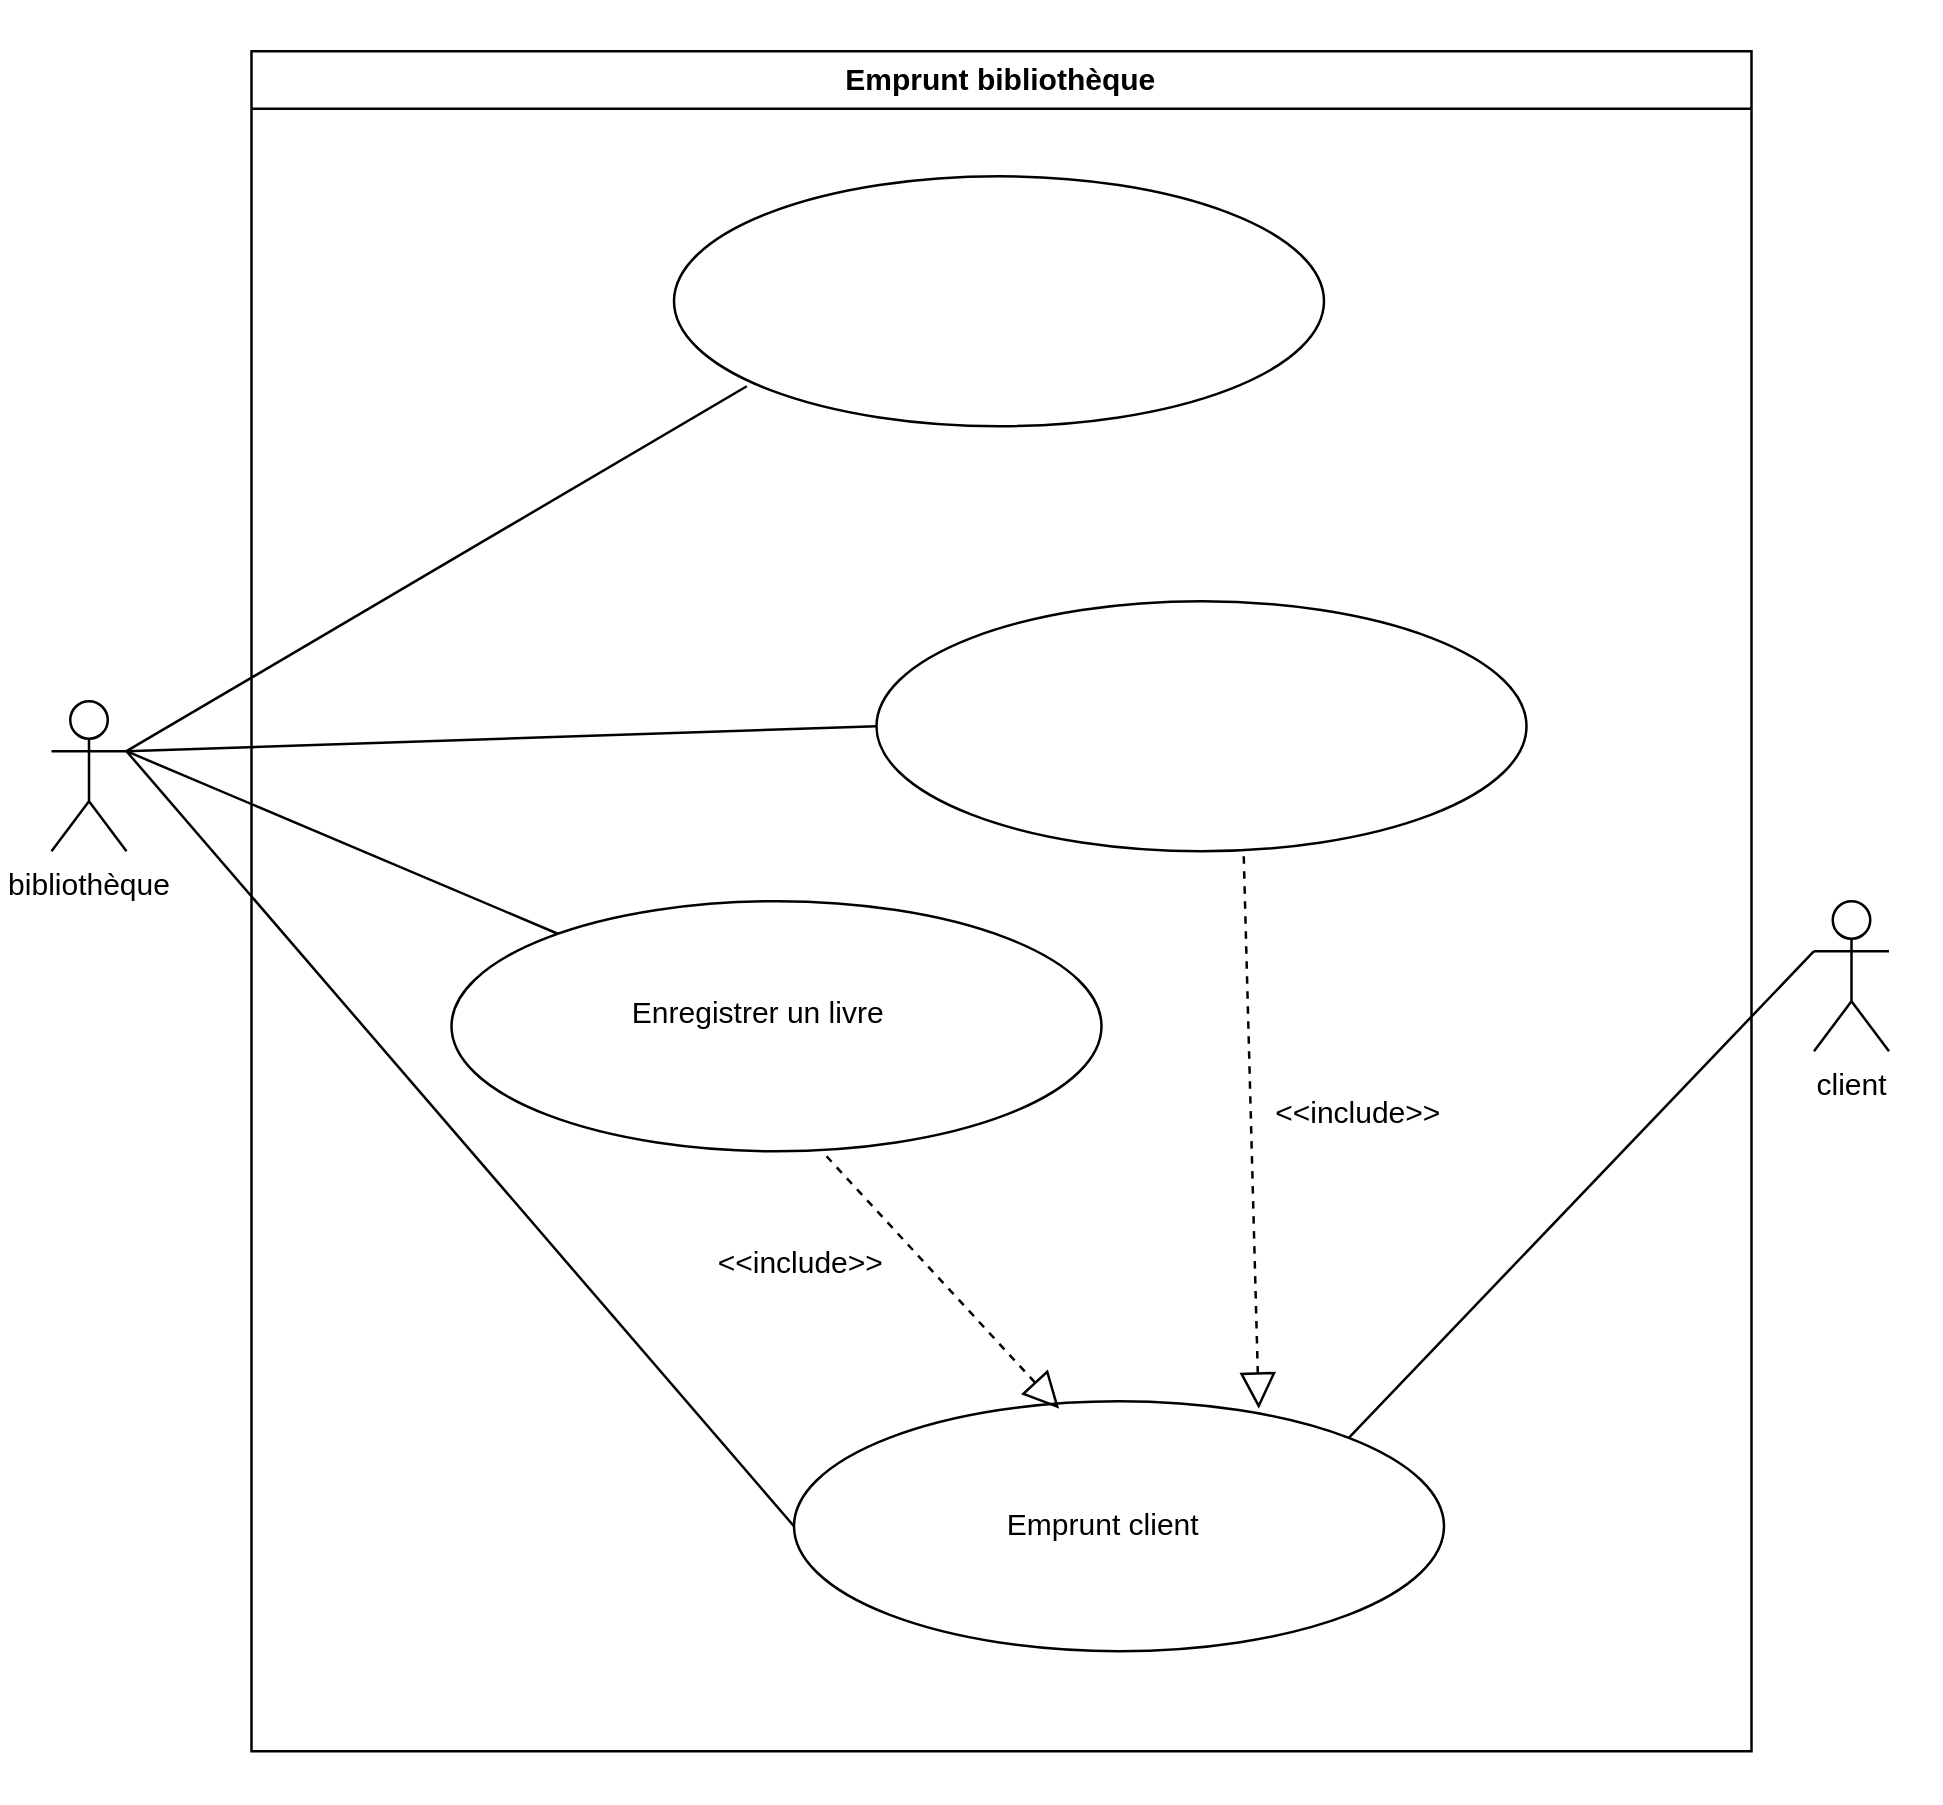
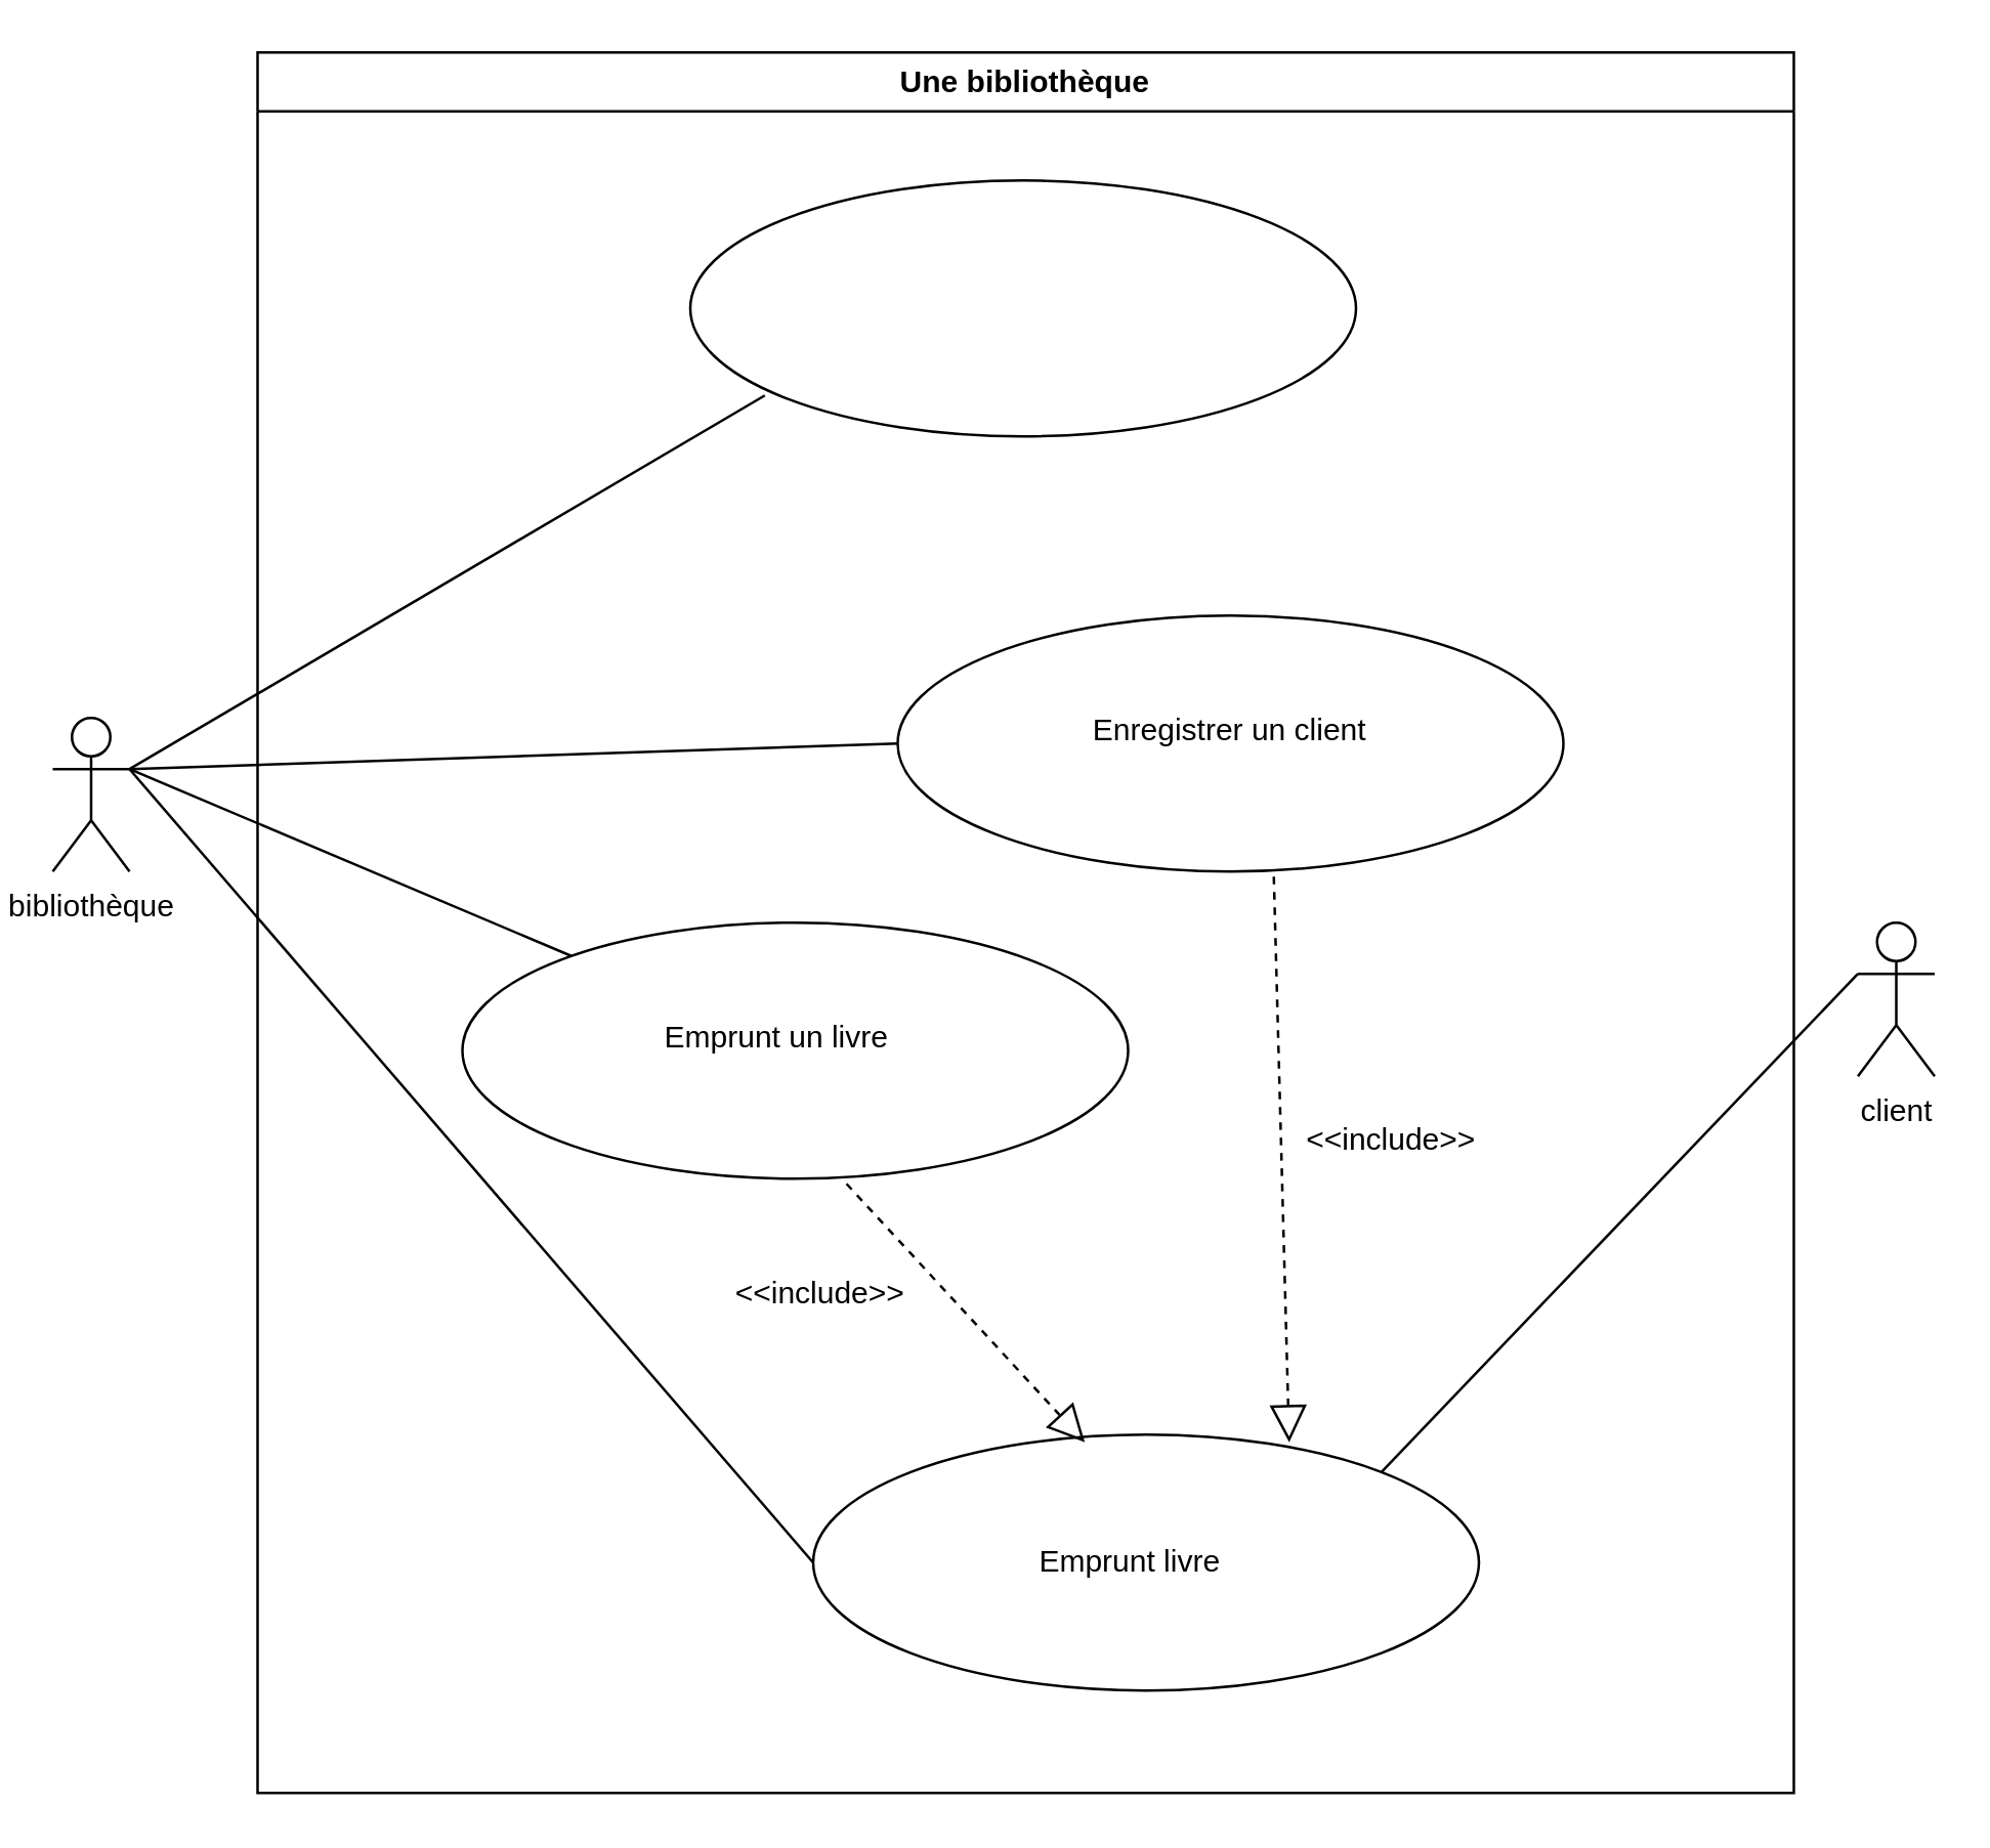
  <mxCell id="0" />
  <mxCell id="1" parent="0" />
  <mxCell id="2" value="bibliothèque" style="shape=umlActor;verticalLabelPosition=bottom;verticalAlign=top;html=1;outlineConnect=0;" parent="1" vertex="1"><mxGeometry x="20" y="280" width="30" height="60" as="geometry" /></mxCell>
  <mxCell id="3" value="client" style="shape=umlActor;verticalLabelPosition=bottom;verticalAlign=top;html=1;outlineConnect=0;" vertex="1" parent="1"><mxGeometry x="725" y="360" width="30" height="60" as="geometry" /></mxCell>
- <mxCell id="4" value="Emprunt bibliothèque" style="swimlane;whiteSpace=wrap;html=1;" vertex="1" parent="1"><mxGeometry x="100" y="20" width="600" height="680" as="geometry" /></mxCell>
+ <mxCell id="4" value="Une bibliothèque" style="swimlane;whiteSpace=wrap;html=1;" vertex="1" parent="1"><mxGeometry x="100" y="20" width="600" height="680" as="geometry" /></mxCell>
  <mxCell id="5" value="" style="ellipse;whiteSpace=wrap;html=1;" vertex="1" parent="4"><mxGeometry x="250" y="220" width="260" height="100" as="geometry" /></mxCell>
  <mxCell id="6" value="" style="ellipse;whiteSpace=wrap;html=1;" vertex="1" parent="4"><mxGeometry x="80" y="340" width="260" height="100" as="geometry" /></mxCell>
  <mxCell id="7" value="" style="ellipse;whiteSpace=wrap;html=1;" vertex="1" parent="4"><mxGeometry x="217" y="540" width="260" height="100" as="geometry" /></mxCell>
- <mxCell id="9" value="Enregistrer un livre" style="text;html=1;align=center;verticalAlign=middle;whiteSpace=wrap;rounded=0;" vertex="1" parent="4"><mxGeometry x="140" y="370" width="126" height="30" as="geometry" /></mxCell>
- <mxCell id="10" value="Emprunt client" style="text;html=1;align=center;verticalAlign=middle;whiteSpace=wrap;rounded=0;" vertex="1" parent="4"><mxGeometry x="278" y="575" width="126" height="30" as="geometry" /></mxCell>
+ <mxCell id="8" value="Enregistrer un client" style="text;html=1;align=center;verticalAlign=middle;whiteSpace=wrap;rounded=0;" vertex="1" parent="4"><mxGeometry x="317" y="250" width="126" height="30" as="geometry" /></mxCell>
+ <mxCell id="9" value="Emprunt un livre" style="text;html=1;align=center;verticalAlign=middle;whiteSpace=wrap;rounded=0;" vertex="1" parent="4"><mxGeometry x="140" y="370" width="126" height="30" as="geometry" /></mxCell>
+ <mxCell id="10" value="Emprunt livre" style="text;html=1;align=center;verticalAlign=middle;whiteSpace=wrap;rounded=0;" vertex="1" parent="4"><mxGeometry x="278" y="575" width="126" height="30" as="geometry" /></mxCell>
  <mxCell id="11" value="" style="ellipse;whiteSpace=wrap;html=1;" vertex="1" parent="4"><mxGeometry x="169" y="50" width="260" height="100" as="geometry" /></mxCell>
  <mxCell id="12" value="" style="endArrow=block;dashed=1;endFill=0;endSize=12;html=1;rounded=0;entryX=0.408;entryY=0.03;entryDx=0;entryDy=0;exitX=0.577;exitY=1.02;exitDx=0;exitDy=0;exitPerimeter=0;entryPerimeter=0;" edge="1" parent="4" source="6" target="7"><mxGeometry width="160" relative="1" as="geometry"><mxPoint x="299" y="450" as="sourcePoint" /><mxPoint x="410" y="510" as="targetPoint" /></mxGeometry></mxCell>
  <mxCell id="13" value="&amp;lt;&amp;lt;include&amp;gt;&amp;gt;" style="text;html=1;align=center;verticalAlign=middle;whiteSpace=wrap;rounded=0;" vertex="1" parent="4"><mxGeometry x="190" y="470" width="60" height="30" as="geometry" /></mxCell>
  <mxCell id="14" value="" style="endArrow=block;dashed=1;endFill=0;endSize=12;html=1;rounded=0;entryX=0.715;entryY=0.03;entryDx=0;entryDy=0;exitX=0.565;exitY=1.02;exitDx=0;exitDy=0;exitPerimeter=0;entryPerimeter=0;" edge="1" parent="4" source="5" target="7"><mxGeometry width="160" relative="1" as="geometry"><mxPoint x="390" y="460" as="sourcePoint" /><mxPoint x="520" y="561" as="targetPoint" /></mxGeometry></mxCell>
  <mxCell id="15" value="&amp;lt;&amp;lt;include&amp;gt;&amp;gt;" style="text;html=1;align=center;verticalAlign=middle;whiteSpace=wrap;rounded=0;" vertex="1" parent="4"><mxGeometry x="413" y="410" width="60" height="30" as="geometry" /></mxCell>
  <mxCell id="16" value="" style="endArrow=none;html=1;rounded=0;exitX=1;exitY=0.333;exitDx=0;exitDy=0;exitPerimeter=0;" edge="1" parent="1" source="2" target="6"><mxGeometry width="50" height="50" relative="1" as="geometry"><mxPoint x="70" y="320" as="sourcePoint" /><mxPoint x="270" y="410" as="targetPoint" /><Array as="points" /></mxGeometry></mxCell>
  <mxCell id="17" value="" style="endArrow=none;html=1;rounded=0;entryX=0;entryY=0.5;entryDx=0;entryDy=0;" edge="1" parent="1" target="7"><mxGeometry width="50" height="50" relative="1" as="geometry"><mxPoint x="50" y="300" as="sourcePoint" /><mxPoint x="360" y="420" as="targetPoint" /></mxGeometry></mxCell>
  <mxCell id="18" value="" style="endArrow=none;html=1;rounded=0;entryX=0;entryY=0.5;entryDx=0;entryDy=0;exitX=1;exitY=0.333;exitDx=0;exitDy=0;exitPerimeter=0;" edge="1" parent="1" source="2" target="5"><mxGeometry width="50" height="50" relative="1" as="geometry"><mxPoint x="70" y="300" as="sourcePoint" /><mxPoint x="420" y="360" as="targetPoint" /></mxGeometry></mxCell>
  <mxCell id="19" value="" style="endArrow=none;html=1;rounded=0;entryX=0.112;entryY=0.84;entryDx=0;entryDy=0;entryPerimeter=0;exitX=1;exitY=0.333;exitDx=0;exitDy=0;exitPerimeter=0;" edge="1" parent="1" source="2" target="11"><mxGeometry width="50" height="50" relative="1" as="geometry"><mxPoint x="60" y="280" as="sourcePoint" /><mxPoint x="416" y="130" as="targetPoint" /></mxGeometry></mxCell>
  <mxCell id="20" value="" style="endArrow=none;html=1;rounded=0;entryX=0;entryY=0.333;entryDx=0;entryDy=0;entryPerimeter=0;exitX=1;exitY=0;exitDx=0;exitDy=0;" edge="1" parent="1" source="7" target="3"><mxGeometry width="50" height="50" relative="1" as="geometry"><mxPoint x="520" y="590" as="sourcePoint" /><mxPoint x="420" y="360" as="targetPoint" /></mxGeometry></mxCell>
